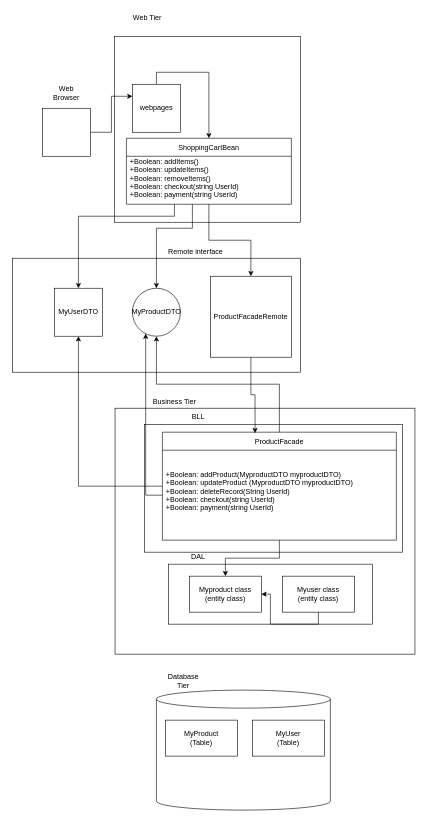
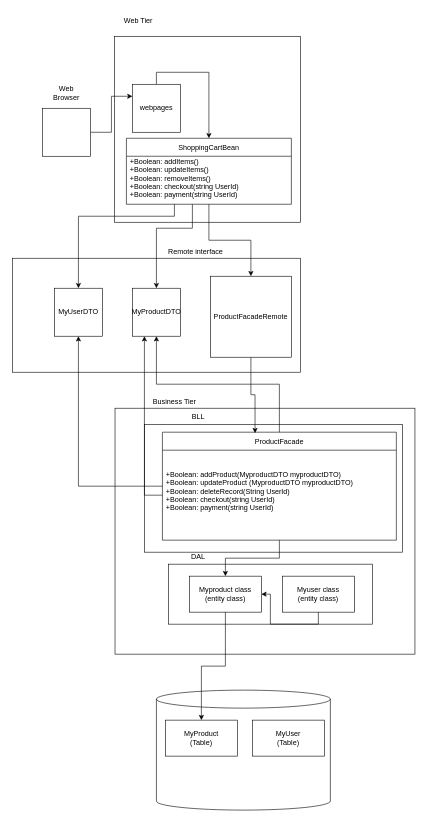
  <mxCell id="0" />
  <mxCell id="1" parent="0" />
  <mxCell id="2" value="" style="rounded=0;whiteSpace=wrap;html=1;" parent="1" vertex="1"><mxGeometry x="190" y="60" width="310" height="310" as="geometry" /></mxCell>
  <mxCell id="3" style="edgeStyle=orthogonalEdgeStyle;rounded=0;orthogonalLoop=1;jettySize=auto;html=1;exitX=1;exitY=0.5;exitDx=0;exitDy=0;entryX=0;entryY=0.25;entryDx=0;entryDy=0;" parent="1" source="4" target="8" edge="1"><mxGeometry relative="1" as="geometry" /></mxCell>
  <mxCell id="4" value="" style="whiteSpace=wrap;html=1;aspect=fixed;" parent="1" vertex="1"><mxGeometry x="70" y="180" width="80" height="80" as="geometry" /></mxCell>
  <mxCell id="5" value="Web Browser" style="text;html=1;strokeColor=none;fillColor=none;align=center;verticalAlign=middle;whiteSpace=wrap;rounded=0;" parent="1" vertex="1"><mxGeometry x="80" y="140" width="60" height="30" as="geometry" /></mxCell>
- <mxCell id="6" value="Web Tier" style="text;html=1;strokeColor=none;fillColor=none;align=center;verticalAlign=middle;whiteSpace=wrap;rounded=0;" parent="1" vertex="1"><mxGeometry x="215" y="15" width="60" height="30" as="geometry" /></mxCell>
+ <mxCell id="6" value="Web Tier" style="text;html=1;strokeColor=none;fillColor=none;align=center;verticalAlign=middle;whiteSpace=wrap;rounded=0;" parent="1" vertex="1"><mxGeometry x="200" y="20" width="60" height="30" as="geometry" /></mxCell>
  <mxCell id="7" style="edgeStyle=orthogonalEdgeStyle;rounded=0;orthogonalLoop=1;jettySize=auto;html=1;exitX=0.5;exitY=0;exitDx=0;exitDy=0;entryX=0.5;entryY=0;entryDx=0;entryDy=0;" parent="1" source="8" target="9" edge="1"><mxGeometry relative="1" as="geometry" /></mxCell>
  <mxCell id="8" value="webpages" style="whiteSpace=wrap;html=1;aspect=fixed;" parent="1" vertex="1"><mxGeometry x="220" y="140" width="80" height="80" as="geometry" /></mxCell>
  <mxCell id="9" value="ShoppingCartBean" style="swimlane;fontStyle=0;childLayout=stackLayout;horizontal=1;startSize=30;horizontalStack=0;resizeParent=1;resizeParentMax=0;resizeLast=0;collapsible=1;marginBottom=0;" parent="1" vertex="1"><mxGeometry x="210" y="230" width="275" height="110" as="geometry" /></mxCell>
  <mxCell id="10" value="+Boolean: addItems()&#10;+Boolean: updateItems()&#10;+Boolean: removeItems()&#10;+Boolean: checkout(string UserId)&#10;+Boolean: payment(string UserId)&#10;&#10;" style="text;strokeColor=none;fillColor=none;align=left;verticalAlign=middle;spacingLeft=4;spacingRight=4;overflow=hidden;points=[[0,0.5],[1,0.5]];portConstraint=eastwest;rotatable=0;" parent="9" vertex="1"><mxGeometry y="30" width="275" height="80" as="geometry" /></mxCell>
  <mxCell id="11" value="" style="rounded=0;whiteSpace=wrap;html=1;" parent="1" vertex="1"><mxGeometry x="20" y="430" width="480" height="190" as="geometry" /></mxCell>
  <mxCell id="12" value="Remote interface" style="text;html=1;align=center;verticalAlign=middle;resizable=0;points=[];autosize=1;strokeColor=none;fillColor=none;" parent="1" vertex="1"><mxGeometry x="270" y="410" width="110" height="20" as="geometry" /></mxCell>
- <mxCell id="13" value="MyProductDTO" style="ellipse;whiteSpace=wrap;html=1;aspect=fixed;" parent="1" vertex="1"><mxGeometry x="220" y="480" width="80" height="80" as="geometry" /></mxCell>
+ <mxCell id="13" value="MyProductDTO" style="whiteSpace=wrap;html=1;aspect=fixed;" parent="1" vertex="1"><mxGeometry x="220" y="480" width="80" height="80" as="geometry" /></mxCell>
  <mxCell id="14" value="ProductFacadeRemote" style="whiteSpace=wrap;html=1;aspect=fixed;" parent="1" vertex="1"><mxGeometry x="350" y="460" width="135" height="135" as="geometry" /></mxCell>
  <mxCell id="15" value="" style="rounded=0;whiteSpace=wrap;html=1;" parent="1" vertex="1"><mxGeometry x="191" y="680" width="500" height="410" as="geometry" /></mxCell>
  <mxCell id="16" value="Business Tier" style="text;html=1;align=center;verticalAlign=middle;resizable=0;points=[];autosize=1;strokeColor=none;fillColor=none;" parent="1" vertex="1"><mxGeometry x="245" y="660" width="90" height="20" as="geometry" /></mxCell>
  <mxCell id="17" value="" style="rounded=0;whiteSpace=wrap;html=1;" parent="1" vertex="1"><mxGeometry x="280" y="940" width="340" height="100" as="geometry" /></mxCell>
  <mxCell id="18" value="DAL" style="text;html=1;strokeColor=none;fillColor=none;align=center;verticalAlign=middle;whiteSpace=wrap;rounded=0;" parent="1" vertex="1"><mxGeometry x="300" y="913" width="60" height="30" as="geometry" /></mxCell>
  <mxCell id="19" value="&lt;div&gt;Myproduct class&lt;/div&gt;&lt;div&gt;(entity class)&lt;br&gt;&lt;/div&gt;" style="rounded=0;whiteSpace=wrap;html=1;" parent="1" vertex="1"><mxGeometry x="315" y="960" width="120" height="60" as="geometry" /></mxCell>
  <mxCell id="20" value="" style="shape=cylinder3;whiteSpace=wrap;html=1;boundedLbl=1;backgroundOutline=1;size=15;" parent="1" vertex="1"><mxGeometry x="260" y="1150" width="290" height="200" as="geometry" /></mxCell>
- <mxCell id="21" value="Database Tier" style="text;html=1;strokeColor=none;fillColor=none;align=center;verticalAlign=middle;whiteSpace=wrap;rounded=0;" parent="1" vertex="1"><mxGeometry x="275" y="1120" width="60" height="30" as="geometry" /></mxCell>
  <mxCell id="22" value="&lt;div&gt;MyProduct &lt;br&gt;&lt;/div&gt;&lt;div&gt;(Table)&lt;/div&gt;" style="rounded=0;whiteSpace=wrap;html=1;" parent="1" vertex="1"><mxGeometry x="275" y="1200" width="120" height="60" as="geometry" /></mxCell>
  <mxCell id="23" value="BLL" style="text;html=1;strokeColor=none;fillColor=none;align=center;verticalAlign=middle;whiteSpace=wrap;rounded=0;" parent="1" vertex="1"><mxGeometry x="300" y="680" width="60" height="30" as="geometry" /></mxCell>
  <mxCell id="24" style="edgeStyle=orthogonalEdgeStyle;rounded=0;orthogonalLoop=1;jettySize=auto;html=1;entryX=0.5;entryY=0;entryDx=0;entryDy=0;" parent="1" source="9" target="13" edge="1"><mxGeometry relative="1" as="geometry"><Array as="points"><mxPoint x="320" y="380" /><mxPoint x="260" y="380" /></Array><mxPoint x="380" y="350" as="sourcePoint" /></mxGeometry></mxCell>
  <mxCell id="25" value="" style="rounded=0;whiteSpace=wrap;html=1;" parent="1" vertex="1"><mxGeometry x="240" y="707" width="430" height="213" as="geometry" /></mxCell>
  <mxCell id="26" style="edgeStyle=orthogonalEdgeStyle;rounded=0;orthogonalLoop=1;jettySize=auto;html=1;" parent="1" source="9" target="14" edge="1"><mxGeometry relative="1" as="geometry" /></mxCell>
  <mxCell id="27" style="edgeStyle=orthogonalEdgeStyle;rounded=0;orthogonalLoop=1;jettySize=auto;html=1;" parent="1" source="28" target="19" edge="1"><mxGeometry relative="1" as="geometry" /></mxCell>
  <mxCell id="28" value="ProductFacade" style="swimlane;fontStyle=0;childLayout=stackLayout;horizontal=1;startSize=30;horizontalStack=0;resizeParent=1;resizeParentMax=0;resizeLast=0;collapsible=1;marginBottom=0;" parent="1" vertex="1"><mxGeometry x="270" y="720" width="390" height="180" as="geometry" /></mxCell>
  <mxCell id="29" value="+Boolean: addProduct(MyproductDTO myproductDTO)&#10;+Boolean: updateProduct (MyproductDTO myproductDTO)&#10;+Boolean: deleteRecord(String UserId)&#10;+Boolean: checkout(string UserId)&#10;+Boolean: payment(string UserId)&#10; " style="text;strokeColor=none;fillColor=none;align=left;verticalAlign=middle;spacingLeft=4;spacingRight=4;overflow=hidden;points=[[0,0.5],[1,0.5]];portConstraint=eastwest;rotatable=0;" parent="28" vertex="1"><mxGeometry y="30" width="390" height="150" as="geometry" /></mxCell>
  <mxCell id="30" style="edgeStyle=orthogonalEdgeStyle;rounded=0;orthogonalLoop=1;jettySize=auto;html=1;exitX=0;exitY=0.5;exitDx=0;exitDy=0;entryX=0.25;entryY=1;entryDx=0;entryDy=0;" parent="1" source="29" target="13" edge="1"><mxGeometry relative="1" as="geometry" /></mxCell>
  <mxCell id="31" style="edgeStyle=orthogonalEdgeStyle;rounded=0;orthogonalLoop=1;jettySize=auto;html=1;entryX=0.396;entryY=0.009;entryDx=0;entryDy=0;entryPerimeter=0;" parent="1" source="14" target="28" edge="1"><mxGeometry relative="1" as="geometry" /></mxCell>
  <mxCell id="32" value="&lt;div&gt;Myuser class&lt;/div&gt;&lt;div&gt;(entity class)&lt;br&gt;&lt;/div&gt;" style="rounded=0;whiteSpace=wrap;html=1;" vertex="1" parent="1"><mxGeometry x="470" y="960" width="120" height="60" as="geometry" /></mxCell>
  <mxCell id="33" value="MyUserDTO" style="whiteSpace=wrap;html=1;aspect=fixed;" vertex="1" parent="1"><mxGeometry x="90" y="480" width="80" height="80" as="geometry" /></mxCell>
  <mxCell id="34" value="&lt;div&gt;MyUser &lt;br&gt;&lt;/div&gt;&lt;div&gt;(Table)&lt;/div&gt;" style="rounded=0;whiteSpace=wrap;html=1;" vertex="1" parent="1"><mxGeometry x="420" y="1200" width="120" height="60" as="geometry" /></mxCell>
+ <mxCell id="35" style="edgeStyle=orthogonalEdgeStyle;rounded=0;orthogonalLoop=1;jettySize=auto;html=1;" parent="1" source="19" target="22" edge="1"><mxGeometry relative="1" as="geometry" /></mxCell>
  <mxCell id="36" style="edgeStyle=orthogonalEdgeStyle;rounded=0;orthogonalLoop=1;jettySize=auto;html=1;exitX=0.5;exitY=1;exitDx=0;exitDy=0;" edge="1" parent="1" source="32" target="19"><mxGeometry relative="1" as="geometry"><mxPoint x="385" y="1030" as="sourcePoint" /><mxPoint x="345" y="1210" as="targetPoint" /></mxGeometry></mxCell>
  <mxCell id="37" style="edgeStyle=orthogonalEdgeStyle;rounded=0;orthogonalLoop=1;jettySize=auto;html=1;" edge="1" parent="1" source="28" target="13"><mxGeometry relative="1" as="geometry"><mxPoint x="475" y="910" as="sourcePoint" /><mxPoint x="385" y="970" as="targetPoint" /></mxGeometry></mxCell>
  <mxCell id="38" style="edgeStyle=orthogonalEdgeStyle;rounded=0;orthogonalLoop=1;jettySize=auto;html=1;" edge="1" parent="1" source="28" target="33"><mxGeometry relative="1" as="geometry"><mxPoint x="280" y="835" as="sourcePoint" /><mxPoint x="250" y="570" as="targetPoint" /></mxGeometry></mxCell>
  <mxCell id="39" style="edgeStyle=orthogonalEdgeStyle;rounded=0;orthogonalLoop=1;jettySize=auto;html=1;entryX=0.5;entryY=0;entryDx=0;entryDy=0;" edge="1" parent="1" source="9" target="33"><mxGeometry relative="1" as="geometry"><Array as="points"><mxPoint x="290" y="360" /><mxPoint x="130" y="360" /></Array><mxPoint x="410" y="350" as="sourcePoint" /><mxPoint x="270" y="490" as="targetPoint" /></mxGeometry></mxCell>
